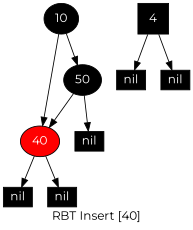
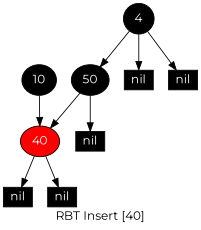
  digraph {
    fontname=Montserrat
    label="RBT Insert [40]"
    node [fillcolor=black fontcolor=white fontname=Montserrat style=filled shape=box]
    edge [fontname=Montserrat]
    10 [width=0.5 shape=""]
    50 [width=0.5 shape=""]
    40 [fillcolor=red width=0.5 shape=""]
-   4 [width=0.5]
+   4 [width=0.5 shape=""]
    n5 [height=0.2 label=nil width=0.3]
    n6 [height=0.2 label=nil width=0.3]
    n7 [height=0.2 label=nil width=0.3]
    n8 [height=0.2 label=nil width=0.3]
    n9 [height=0.2 label=nil width=0.3]
-   10 -> 50
+   4 -> 50
    10 -> 40
    50 -> 40
    50 -> n7
    40 -> n8
    40 -> n9
    4 -> n5
    4 -> n6
  }
